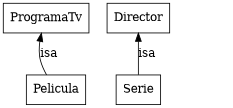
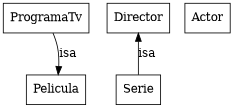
  digraph {
    node [color="0.0,0.0,0.0" fontcolor="0.0,0.0,0.0" shape=box]
    edge [color="0.0,0.0,0.0" dir=back fontcolor="0.0,0.0,0.0"]
    n1 [height=0.5 label=ProgramaTv width=1.3889]
    n2 [height=0.5 label=Pelicula width=0.94444]
    n3 [height=0.5 label=Serie width=0.75]
    n4 [height=0.5 label=Director width=1]
-   n1 -> n2 [label=isa]
+   n5 [height=0.5 label=Actor width=0.75]
+   n2 -> n1 [label=isa]
    n4 -> n3 [label=isa]
  }
